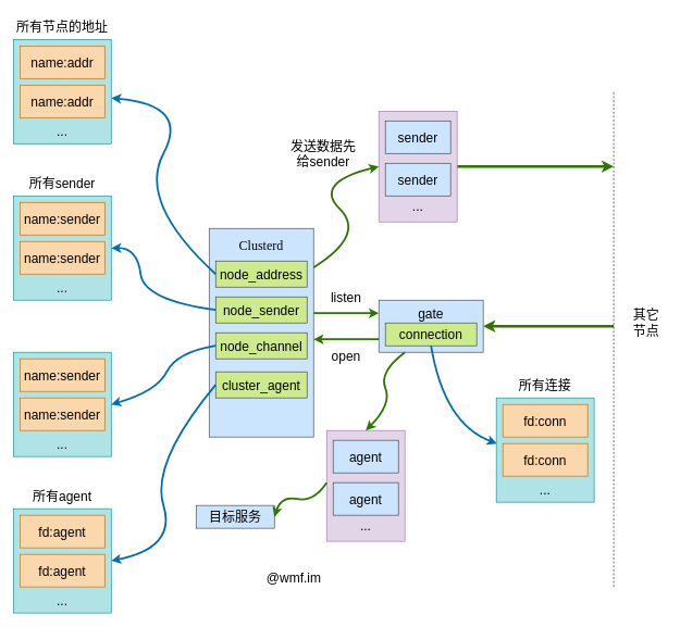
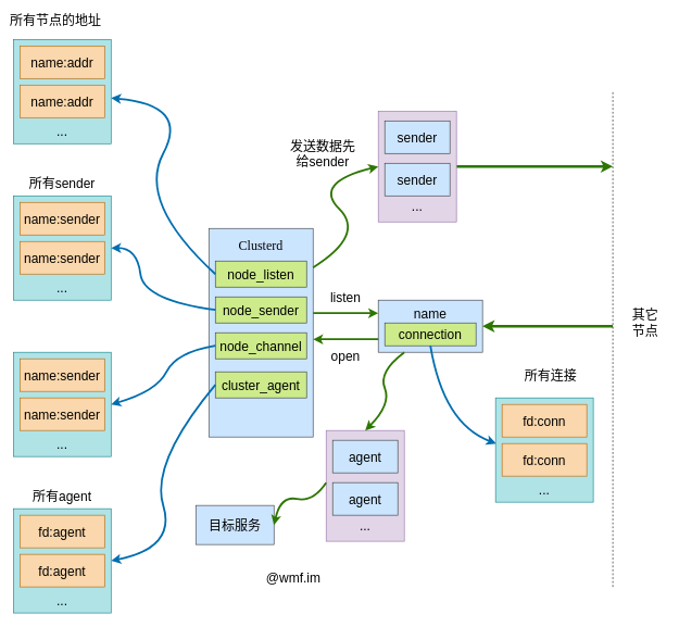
  <mxCell id="0" />
  <mxCell id="1" parent="0" />
  <mxCell id="2" value="" style="rounded=0;whiteSpace=wrap;html=1;fontSize=20;fillColor=#cce5ff;strokeColor=#36393d;" vertex="1" parent="1"><mxGeometry x="320" y="350" width="160" height="320" as="geometry" /></mxCell>
  <mxCell id="3" value="&lt;font face=&quot;等距更纱黑体 SC&quot;&gt;Clusterd&lt;/font&gt;" style="text;html=1;strokeColor=none;fillColor=none;align=center;verticalAlign=middle;whiteSpace=wrap;rounded=0;fontSize=20;" vertex="1" parent="1"><mxGeometry x="350" y="360" width="100" height="30" as="geometry" /></mxCell>
- <mxCell id="4" value="node_address" style="rounded=0;whiteSpace=wrap;html=1;fontSize=20;fillColor=#cdeb8b;strokeColor=#36393d;" vertex="1" parent="1"><mxGeometry x="330" y="400" width="140" height="40" as="geometry" /></mxCell>
+ <mxCell id="4" value="node_listen" style="rounded=0;whiteSpace=wrap;html=1;fontSize=20;fillColor=#cdeb8b;strokeColor=#36393d;" vertex="1" parent="1"><mxGeometry x="330" y="400" width="140" height="40" as="geometry" /></mxCell>
  <mxCell id="5" value="node_sender" style="rounded=0;whiteSpace=wrap;html=1;fontSize=20;fillColor=#cdeb8b;strokeColor=#36393d;" vertex="1" parent="1"><mxGeometry x="330" y="455" width="140" height="40" as="geometry" /></mxCell>
  <mxCell id="6" value="node_channel" style="rounded=0;whiteSpace=wrap;html=1;fontSize=20;fillColor=#cdeb8b;strokeColor=#36393d;" vertex="1" parent="1"><mxGeometry x="330" y="510" width="140" height="40" as="geometry" /></mxCell>
  <mxCell id="7" value="" style="curved=1;endArrow=classic;html=1;rounded=0;fontSize=20;exitX=0;exitY=0.5;exitDx=0;exitDy=0;fillColor=#1ba1e2;strokeColor=#006EAF;strokeWidth=3;" edge="1" parent="1" source="4"><mxGeometry width="50" height="50" relative="1" as="geometry"><mxPoint x="810" y="370" as="sourcePoint" /><mxPoint x="170" y="150" as="targetPoint" /><Array as="points"><mxPoint x="210" y="310" /><mxPoint x="290" y="160" /></Array></mxGeometry></mxCell>
  <mxCell id="8" value="" style="rounded=0;whiteSpace=wrap;html=1;fontSize=20;fillColor=#b0e3e6;strokeColor=#0e8088;" vertex="1" parent="1"><mxGeometry x="20" y="60" width="150" height="160" as="geometry" /></mxCell>
  <mxCell id="9" value="name:addr" style="rounded=0;whiteSpace=wrap;html=1;fontSize=20;fillColor=#fad7ac;strokeColor=#b46504;" vertex="1" parent="1"><mxGeometry x="30" y="70" width="130" height="50" as="geometry" /></mxCell>
  <mxCell id="10" value="name:addr" style="rounded=0;whiteSpace=wrap;html=1;fontSize=20;fillColor=#fad7ac;strokeColor=#b46504;" vertex="1" parent="1"><mxGeometry x="30" y="130" width="130" height="50" as="geometry" /></mxCell>
  <mxCell id="11" value="..." style="text;html=1;strokeColor=none;fillColor=none;align=center;verticalAlign=middle;whiteSpace=wrap;rounded=0;fontSize=20;" vertex="1" parent="1"><mxGeometry x="65" y="190" width="60" height="20" as="geometry" /></mxCell>
  <mxCell id="12" value="" style="rounded=0;whiteSpace=wrap;html=1;fontSize=20;fillColor=#b0e3e6;strokeColor=#0e8088;" vertex="1" parent="1"><mxGeometry x="20" y="300" width="150" height="160" as="geometry" /></mxCell>
  <mxCell id="13" value="name:sender" style="rounded=0;whiteSpace=wrap;html=1;fontSize=20;fillColor=#fad7ac;strokeColor=#b46504;" vertex="1" parent="1"><mxGeometry x="30" y="310" width="130" height="50" as="geometry" /></mxCell>
  <mxCell id="14" value="name:sender" style="rounded=0;whiteSpace=wrap;html=1;fontSize=20;fillColor=#fad7ac;strokeColor=#b46504;" vertex="1" parent="1"><mxGeometry x="30" y="370" width="130" height="50" as="geometry" /></mxCell>
  <mxCell id="15" value="..." style="text;html=1;strokeColor=none;fillColor=none;align=center;verticalAlign=middle;whiteSpace=wrap;rounded=0;fontSize=20;" vertex="1" parent="1"><mxGeometry x="65" y="430" width="60" height="20" as="geometry" /></mxCell>
  <mxCell id="16" value="" style="curved=1;endArrow=classic;html=1;rounded=0;fontSize=20;exitX=0;exitY=0.5;exitDx=0;exitDy=0;entryX=1;entryY=0.5;entryDx=0;entryDy=0;fillColor=#1ba1e2;strokeColor=#006EAF;strokeWidth=3;" edge="1" parent="1" source="5" target="12"><mxGeometry width="50" height="50" relative="1" as="geometry"><mxPoint x="310" y="300" as="sourcePoint" /><mxPoint x="170" y="200" as="targetPoint" /><Array as="points"><mxPoint x="220" y="460" /><mxPoint x="210" y="380" /></Array></mxGeometry></mxCell>
  <mxCell id="17" value="" style="rounded=0;whiteSpace=wrap;html=1;fontSize=20;fillColor=#b0e3e6;strokeColor=#0e8088;" vertex="1" parent="1"><mxGeometry x="20" y="540" width="150" height="160" as="geometry" /></mxCell>
  <mxCell id="18" value="name:sender" style="rounded=0;whiteSpace=wrap;html=1;fontSize=20;fillColor=#fad7ac;strokeColor=#b46504;" vertex="1" parent="1"><mxGeometry x="30" y="550" width="130" height="50" as="geometry" /></mxCell>
  <mxCell id="19" value="name:sender" style="rounded=0;whiteSpace=wrap;html=1;fontSize=20;fillColor=#fad7ac;strokeColor=#b46504;" vertex="1" parent="1"><mxGeometry x="30" y="610" width="130" height="50" as="geometry" /></mxCell>
  <mxCell id="20" value="..." style="text;html=1;strokeColor=none;fillColor=none;align=center;verticalAlign=middle;whiteSpace=wrap;rounded=0;fontSize=20;" vertex="1" parent="1"><mxGeometry x="65" y="670" width="60" height="20" as="geometry" /></mxCell>
  <mxCell id="21" value="" style="curved=1;endArrow=classic;html=1;rounded=0;fontSize=20;exitX=0;exitY=0.5;exitDx=0;exitDy=0;entryX=1;entryY=0.5;entryDx=0;entryDy=0;exitPerimeter=0;fillColor=#1ba1e2;strokeColor=#006EAF;strokeWidth=3;" edge="1" parent="1" source="6" target="17"><mxGeometry width="50" height="50" relative="1" as="geometry"><mxPoint x="310" y="365" as="sourcePoint" /><mxPoint x="170" y="400" as="targetPoint" /><Array as="points"><mxPoint x="270" y="540" /><mxPoint x="240" y="600" /></Array></mxGeometry></mxCell>
- <mxCell id="22" value="所有节点的地址" style="text;html=1;strokeColor=none;fillColor=none;align=center;verticalAlign=middle;whiteSpace=wrap;rounded=0;fontSize=20;" vertex="1" parent="1"><mxGeometry x="20" y="20" width="150" height="40" as="geometry" /></mxCell>
+ <mxCell id="22" value="所有节点的地址" style="text;html=1;strokeColor=none;fillColor=none;align=center;verticalAlign=middle;whiteSpace=wrap;rounded=0;fontSize=20;" vertex="1" parent="1"><mxGeometry x="10" y="10" width="150" height="40" as="geometry" /></mxCell>
  <mxCell id="23" value="所有sender" style="text;html=1;strokeColor=none;fillColor=none;align=center;verticalAlign=middle;whiteSpace=wrap;rounded=0;fontSize=20;" vertex="1" parent="1"><mxGeometry x="20" y="260" width="150" height="40" as="geometry" /></mxCell>
  <mxCell id="24" value="" style="rounded=0;whiteSpace=wrap;html=1;fontSize=20;fillColor=#cce5ff;strokeColor=#36393d;" vertex="1" parent="1"><mxGeometry x="580" y="460" width="160" height="80" as="geometry" /></mxCell>
  <mxCell id="25" value="listen" style="text;html=1;strokeColor=none;fillColor=none;align=center;verticalAlign=middle;whiteSpace=wrap;rounded=0;fontSize=20;" vertex="1" parent="1"><mxGeometry x="500" y="440" width="60" height="30" as="geometry" /></mxCell>
  <mxCell id="26" value="cluster_agent" style="rounded=0;whiteSpace=wrap;html=1;fontSize=20;fillColor=#cdeb8b;strokeColor=#36393d;" vertex="1" parent="1"><mxGeometry x="330" y="570" width="140" height="40" as="geometry" /></mxCell>
  <mxCell id="27" value="" style="curved=1;endArrow=classic;html=1;rounded=0;fontSize=20;exitX=0;exitY=0.5;exitDx=0;exitDy=0;entryX=1;entryY=0.5;entryDx=0;entryDy=0;fillColor=#1ba1e2;strokeColor=#006EAF;strokeWidth=3;" edge="1" parent="1" source="26" target="28"><mxGeometry width="50" height="50" relative="1" as="geometry"><mxPoint x="330" y="590" as="sourcePoint" /><mxPoint x="320" y="780" as="targetPoint" /><Array as="points"><mxPoint x="230" y="710" /><mxPoint x="270" y="840" /></Array></mxGeometry></mxCell>
  <mxCell id="28" value="" style="rounded=0;whiteSpace=wrap;html=1;fontSize=20;fillColor=#b0e3e6;strokeColor=#0e8088;" vertex="1" parent="1"><mxGeometry x="20" y="780" width="150" height="160" as="geometry" /></mxCell>
  <mxCell id="29" value="fd:agent" style="rounded=0;whiteSpace=wrap;html=1;fontSize=20;fillColor=#fad7ac;strokeColor=#b46504;" vertex="1" parent="1"><mxGeometry x="30" y="790" width="130" height="50" as="geometry" /></mxCell>
  <mxCell id="30" value="fd:agent" style="rounded=0;whiteSpace=wrap;html=1;fontSize=20;fillColor=#fad7ac;strokeColor=#b46504;" vertex="1" parent="1"><mxGeometry x="30" y="850" width="130" height="50" as="geometry" /></mxCell>
  <mxCell id="31" value="..." style="text;html=1;strokeColor=none;fillColor=none;align=center;verticalAlign=middle;whiteSpace=wrap;rounded=0;fontSize=20;" vertex="1" parent="1"><mxGeometry x="65" y="910" width="60" height="20" as="geometry" /></mxCell>
  <mxCell id="32" value="所有agent" style="text;html=1;strokeColor=none;fillColor=none;align=center;verticalAlign=middle;whiteSpace=wrap;rounded=0;fontSize=20;" vertex="1" parent="1"><mxGeometry x="20" y="740" width="150" height="40" as="geometry" /></mxCell>
  <mxCell id="33" value="open" style="text;html=1;strokeColor=none;fillColor=none;align=center;verticalAlign=middle;whiteSpace=wrap;rounded=0;fontSize=20;" vertex="1" parent="1"><mxGeometry x="500" y="530" width="60" height="30" as="geometry" /></mxCell>
- <mxCell id="34" value="gate" style="text;html=1;strokeColor=none;fillColor=none;align=center;verticalAlign=middle;whiteSpace=wrap;rounded=0;fontSize=20;" vertex="1" parent="1"><mxGeometry x="630" y="465" width="60" height="30" as="geometry" /></mxCell>
+ <mxCell id="34" value="name" style="text;html=1;strokeColor=none;fillColor=none;align=center;verticalAlign=middle;whiteSpace=wrap;rounded=0;fontSize=20;" vertex="1" parent="1"><mxGeometry x="630" y="465" width="60" height="30" as="geometry" /></mxCell>
  <mxCell id="35" value="connection" style="rounded=0;whiteSpace=wrap;html=1;fontSize=20;fillColor=#cdeb8b;strokeColor=#36393d;" vertex="1" parent="1"><mxGeometry x="590" y="495" width="140" height="35" as="geometry" /></mxCell>
  <mxCell id="36" value="" style="endArrow=classic;html=1;rounded=0;fontSize=20;entryX=0;entryY=0.25;entryDx=0;entryDy=0;fillColor=#60a917;strokeColor=#2D7600;strokeWidth=3;" edge="1" parent="1" target="24"><mxGeometry width="50" height="50" relative="1" as="geometry"><mxPoint x="480" y="480" as="sourcePoint" /><mxPoint x="770" y="540" as="targetPoint" /></mxGeometry></mxCell>
  <mxCell id="37" value="" style="endArrow=classic;html=1;rounded=0;fontSize=20;exitX=0;exitY=0.75;exitDx=0;exitDy=0;fillColor=#60a917;strokeColor=#2D7600;strokeWidth=3;" edge="1" parent="1" source="24"><mxGeometry width="50" height="50" relative="1" as="geometry"><mxPoint x="720" y="490" as="sourcePoint" /><mxPoint x="480" y="520" as="targetPoint" /></mxGeometry></mxCell>
  <mxCell id="38" value="" style="curved=1;endArrow=classic;html=1;rounded=0;fontSize=20;exitX=0;exitY=0.5;exitDx=0;exitDy=0;entryX=0.007;entryY=0.438;entryDx=0;entryDy=0;entryPerimeter=0;fillColor=#1ba1e2;strokeColor=#006EAF;strokeWidth=3;" edge="1" parent="1" target="39"><mxGeometry width="50" height="50" relative="1" as="geometry"><mxPoint x="660" y="530" as="sourcePoint" /><mxPoint x="640" y="740" as="targetPoint" /><Array as="points"><mxPoint x="680" y="650" /></Array></mxGeometry></mxCell>
  <mxCell id="39" value="" style="rounded=0;whiteSpace=wrap;html=1;fontSize=20;fillColor=#b0e3e6;strokeColor=#0e8088;" vertex="1" parent="1"><mxGeometry x="760" y="610" width="150" height="160" as="geometry" /></mxCell>
  <mxCell id="40" value="fd:conn" style="rounded=0;whiteSpace=wrap;html=1;fontSize=20;fillColor=#fad7ac;strokeColor=#b46504;" vertex="1" parent="1"><mxGeometry x="770" y="620" width="130" height="50" as="geometry" /></mxCell>
  <mxCell id="41" value="fd:conn" style="rounded=0;whiteSpace=wrap;html=1;fontSize=20;fillColor=#fad7ac;strokeColor=#b46504;" vertex="1" parent="1"><mxGeometry x="770" y="680" width="130" height="50" as="geometry" /></mxCell>
  <mxCell id="42" value="..." style="text;html=1;strokeColor=none;fillColor=none;align=center;verticalAlign=middle;whiteSpace=wrap;rounded=0;fontSize=20;" vertex="1" parent="1"><mxGeometry x="805" y="740" width="60" height="20" as="geometry" /></mxCell>
- <mxCell id="43" value="所有连接" style="text;html=1;strokeColor=none;fillColor=none;align=center;verticalAlign=middle;whiteSpace=wrap;rounded=0;fontSize=20;" vertex="1" parent="1"><mxGeometry x="760" y="570" width="150" height="40" as="geometry" /></mxCell>
+ <mxCell id="43" value="所有连接" style="text;html=1;strokeColor=none;fillColor=none;align=center;verticalAlign=middle;whiteSpace=wrap;rounded=0;fontSize=20;" vertex="1" parent="1"><mxGeometry x="770" y="555" width="150" height="40" as="geometry" /></mxCell>
  <mxCell id="44" value="" style="endArrow=classic;html=1;rounded=0;fontSize=20;entryX=1;entryY=0.5;entryDx=0;entryDy=0;fillColor=#60a917;strokeColor=#2D7600;strokeWidth=4;" edge="1" parent="1" target="24"><mxGeometry width="50" height="50" relative="1" as="geometry"><mxPoint x="940" y="500" as="sourcePoint" /><mxPoint x="770" y="440" as="targetPoint" /></mxGeometry></mxCell>
  <mxCell id="45" style="edgeStyle=orthogonalEdgeStyle;rounded=0;orthogonalLoop=1;jettySize=auto;html=1;exitX=1;exitY=0.5;exitDx=0;exitDy=0;fontSize=20;fillColor=#60a917;strokeColor=#2D7600;strokeWidth=4;" edge="1" parent="1" source="46"><mxGeometry relative="1" as="geometry"><mxPoint x="940" y="255" as="targetPoint" /></mxGeometry></mxCell>
  <mxCell id="46" value="" style="rounded=0;whiteSpace=wrap;html=1;fontSize=20;fillColor=#e1d5e7;strokeColor=#9673a6;" vertex="1" parent="1"><mxGeometry x="580" y="170" width="120" height="170" as="geometry" /></mxCell>
  <mxCell id="47" value="sender" style="rounded=0;whiteSpace=wrap;html=1;fontSize=20;fillColor=#cce5ff;strokeColor=#36393d;" vertex="1" parent="1"><mxGeometry x="590" y="185" width="100" height="50" as="geometry" /></mxCell>
  <mxCell id="48" value="sender" style="rounded=0;whiteSpace=wrap;html=1;fontSize=20;fillColor=#cce5ff;strokeColor=#36393d;" vertex="1" parent="1"><mxGeometry x="590" y="250" width="100" height="50" as="geometry" /></mxCell>
  <mxCell id="49" value="..." style="text;html=1;strokeColor=none;fillColor=none;align=center;verticalAlign=middle;whiteSpace=wrap;rounded=0;fontSize=20;" vertex="1" parent="1"><mxGeometry x="610" y="305" width="60" height="20" as="geometry" /></mxCell>
  <mxCell id="50" value="" style="curved=1;endArrow=classic;html=1;rounded=0;fontSize=20;entryX=0;entryY=0.5;entryDx=0;entryDy=0;fillColor=#60a917;strokeColor=#2D7600;strokeWidth=3;" edge="1" parent="1" target="46"><mxGeometry width="50" height="50" relative="1" as="geometry"><mxPoint x="480" y="410" as="sourcePoint" /><mxPoint x="530" y="360" as="targetPoint" /><Array as="points"><mxPoint x="560" y="360" /><mxPoint x="480" y="280" /></Array></mxGeometry></mxCell>
  <mxCell id="51" value="" style="endArrow=none;dashed=1;html=1;rounded=0;fontSize=20;" edge="1" parent="1"><mxGeometry width="50" height="50" relative="1" as="geometry"><mxPoint x="940" y="900" as="sourcePoint" /><mxPoint x="940" y="140" as="targetPoint" /></mxGeometry></mxCell>
  <mxCell id="52" value="其它节点" style="text;html=1;strokeColor=none;fillColor=none;align=center;verticalAlign=middle;whiteSpace=wrap;rounded=0;fontSize=20;" vertex="1" parent="1"><mxGeometry x="960" y="480" width="60" height="30" as="geometry" /></mxCell>
  <mxCell id="53" value="发送数据先给sender" style="text;html=1;strokeColor=none;fillColor=none;align=center;verticalAlign=middle;whiteSpace=wrap;rounded=0;fontSize=20;" vertex="1" parent="1"><mxGeometry x="440" y="220" width="110" height="30" as="geometry" /></mxCell>
  <mxCell id="54" value="" style="rounded=0;whiteSpace=wrap;html=1;fontSize=20;fillColor=#e1d5e7;strokeColor=#9673a6;" vertex="1" parent="1"><mxGeometry x="500" y="660" width="120" height="170" as="geometry" /></mxCell>
  <mxCell id="55" value="agent" style="rounded=0;whiteSpace=wrap;html=1;fontSize=20;fillColor=#cce5ff;strokeColor=#36393d;" vertex="1" parent="1"><mxGeometry x="510" y="675" width="100" height="50" as="geometry" /></mxCell>
  <mxCell id="56" value="agent" style="rounded=0;whiteSpace=wrap;html=1;fontSize=20;fillColor=#cce5ff;strokeColor=#36393d;" vertex="1" parent="1"><mxGeometry x="510" y="740" width="100" height="50" as="geometry" /></mxCell>
  <mxCell id="57" value="..." style="text;html=1;strokeColor=none;fillColor=none;align=center;verticalAlign=middle;whiteSpace=wrap;rounded=0;fontSize=20;" vertex="1" parent="1"><mxGeometry x="530" y="795" width="60" height="20" as="geometry" /></mxCell>
  <mxCell id="58" value="" style="curved=1;endArrow=classic;html=1;rounded=0;fontSize=20;strokeWidth=3;exitX=0.25;exitY=1;exitDx=0;exitDy=0;entryX=0.5;entryY=0;entryDx=0;entryDy=0;fillColor=#60a917;strokeColor=#2D7600;" edge="1" parent="1" source="24" target="54"><mxGeometry width="50" height="50" relative="1" as="geometry"><mxPoint x="720" y="440" as="sourcePoint" /><mxPoint x="770" y="390" as="targetPoint" /><Array as="points"><mxPoint x="580" y="570" /><mxPoint x="600" y="620" /></Array></mxGeometry></mxCell>
- <mxCell id="59" value="目标服务" style="rounded=0;whiteSpace=wrap;html=1;fontSize=20;fillColor=#cce5ff;strokeColor=#36393d;" vertex="1" parent="1"><mxGeometry x="300" y="775" width="120" height="35" as="geometry" /></mxCell>
+ <mxCell id="59" value="目标服务" style="rounded=0;whiteSpace=wrap;html=1;fontSize=20;fillColor=#cce5ff;strokeColor=#36393d;" vertex="1" parent="1"><mxGeometry x="300" y="775" width="120" height="60" as="geometry" /></mxCell>
  <mxCell id="60" value="" style="curved=1;endArrow=classic;html=1;rounded=0;fontSize=20;strokeWidth=3;exitX=0.25;exitY=1;exitDx=0;exitDy=0;entryX=1;entryY=0.5;entryDx=0;entryDy=0;fillColor=#60a917;strokeColor=#2D7600;" edge="1" parent="1" target="59"><mxGeometry width="50" height="50" relative="1" as="geometry"><mxPoint x="500" y="740" as="sourcePoint" /><mxPoint x="440" y="860" as="targetPoint" /><Array as="points"><mxPoint x="480" y="770" /><mxPoint x="430" y="760" /></Array></mxGeometry></mxCell>
  <mxCell id="61" value="@wmf.im" style="text;html=1;strokeColor=none;fillColor=none;align=center;verticalAlign=middle;whiteSpace=wrap;rounded=0;fontSize=20;" vertex="1" parent="1"><mxGeometry x="420" y="870" width="60" height="30" as="geometry" /></mxCell>
